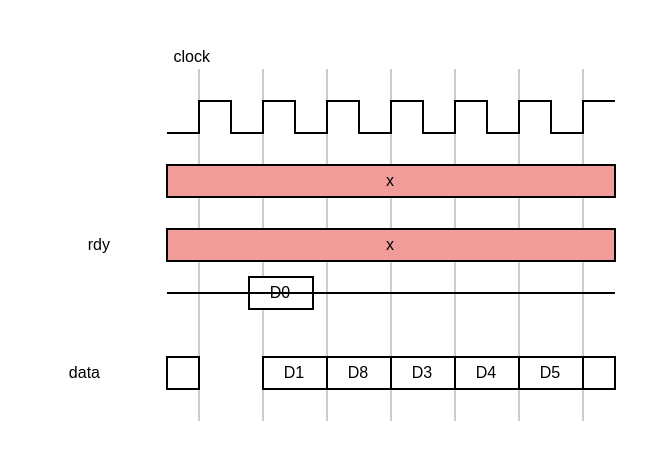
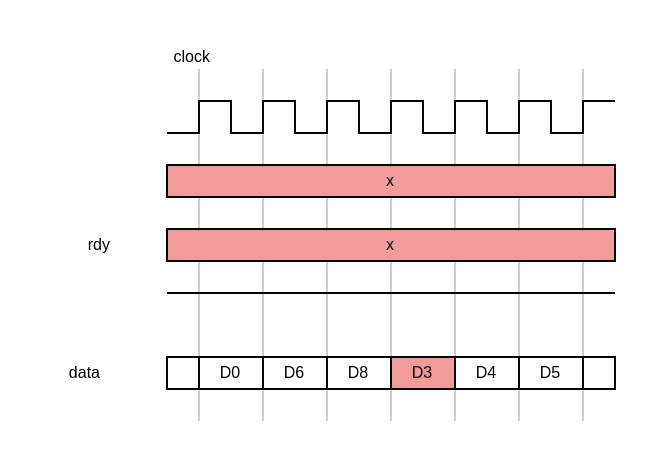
  <mxCell id="0" />
  <mxCell id="1" parent="0" />
  <mxCell id="2" value="" style="endArrow=none;html=1;rounded=0;fontSize=12;startSize=3;endSize=3;strokeColor=#CCCCCC;" parent="1" edge="1"><mxGeometry width="50" height="50" relative="1" as="geometry"><mxPoint x="99" y="210" as="sourcePoint" /><mxPoint x="99" y="34" as="targetPoint" /></mxGeometry></mxCell>
  <mxCell id="3" value="" style="endArrow=none;html=1;rounded=0;fontSize=12;startSize=3;endSize=3;strokeColor=#CCCCCC;" parent="1" edge="1"><mxGeometry width="50" height="50" relative="1" as="geometry"><mxPoint x="131" y="210" as="sourcePoint" /><mxPoint x="131" y="34" as="targetPoint" /></mxGeometry></mxCell>
  <mxCell id="4" value="" style="endArrow=none;html=1;rounded=0;fontSize=12;startSize=3;endSize=3;strokeColor=#CCCCCC;" parent="1" edge="1"><mxGeometry width="50" height="50" relative="1" as="geometry"><mxPoint x="163" y="210" as="sourcePoint" /><mxPoint x="163" y="34" as="targetPoint" /></mxGeometry></mxCell>
  <mxCell id="5" value="" style="endArrow=none;html=1;rounded=0;fontSize=12;startSize=3;endSize=3;strokeColor=#CCCCCC;" parent="1" edge="1"><mxGeometry width="50" height="50" relative="1" as="geometry"><mxPoint x="195" y="210" as="sourcePoint" /><mxPoint x="195" y="34" as="targetPoint" /></mxGeometry></mxCell>
  <mxCell id="6" value="" style="endArrow=none;html=1;rounded=0;fontSize=12;startSize=3;endSize=3;strokeColor=#CCCCCC;" parent="1" edge="1"><mxGeometry width="50" height="50" relative="1" as="geometry"><mxPoint x="227" y="210" as="sourcePoint" /><mxPoint x="227" y="34" as="targetPoint" /></mxGeometry></mxCell>
  <mxCell id="7" value="" style="endArrow=none;html=1;rounded=0;fontSize=12;startSize=3;endSize=3;strokeColor=#CCCCCC;" parent="1" edge="1"><mxGeometry width="50" height="50" relative="1" as="geometry"><mxPoint x="259" y="210" as="sourcePoint" /><mxPoint x="259" y="34" as="targetPoint" /></mxGeometry></mxCell>
  <mxCell id="8" value="" style="endArrow=none;html=1;rounded=0;fontSize=12;startSize=3;endSize=3;strokeColor=#CCCCCC;" parent="1" edge="1"><mxGeometry width="50" height="50" relative="1" as="geometry"><mxPoint x="291" y="210" as="sourcePoint" /><mxPoint x="291" y="34" as="targetPoint" /></mxGeometry></mxCell>
  <mxCell id="9" value="x" style="rounded=0;whiteSpace=wrap;html=1;fontSize=8;strokeColor=#000000;strokeWidth=1;fillColor=#F19C99;" parent="1" vertex="1"><mxGeometry x="83" y="82" width="224" height="16" as="geometry" /></mxCell>
- <mxCell id="10" value="D0" style="rounded=0;whiteSpace=wrap;html=1;fontSize=8;strokeColor=#000000;strokeWidth=1;fillColor=#FFFFFF;" parent="1" vertex="1"><mxGeometry x="124" y="138" width="32" height="16" as="geometry" /></mxCell>
- <mxCell id="11" value="D1" style="rounded=0;whiteSpace=wrap;html=1;fontSize=8;strokeColor=#000000;strokeWidth=1;fillColor=#FFFFFF;" parent="1" vertex="1"><mxGeometry x="131" y="178" width="32" height="16" as="geometry" /></mxCell>
+ <mxCell id="10" value="D0" style="rounded=0;whiteSpace=wrap;html=1;fontSize=8;strokeColor=#000000;strokeWidth=1;fillColor=#FFFFFF;" parent="1" vertex="1"><mxGeometry x="99" y="178" width="32" height="16" as="geometry" /></mxCell>
+ <mxCell id="11" value="D6" style="rounded=0;whiteSpace=wrap;html=1;fontSize=8;strokeColor=#000000;strokeWidth=1;fillColor=#FFFFFF;" parent="1" vertex="1"><mxGeometry x="131" y="178" width="32" height="16" as="geometry" /></mxCell>
  <mxCell id="12" value="D8" style="rounded=0;whiteSpace=wrap;html=1;fontSize=8;strokeColor=#000000;strokeWidth=1;fillColor=#FFFFFF;" parent="1" vertex="1"><mxGeometry x="163" y="178" width="32" height="16" as="geometry" /></mxCell>
- <mxCell id="13" value="D3" style="rounded=0;whiteSpace=wrap;html=1;fontSize=8;strokeColor=#000000;strokeWidth=1;fillColor=#FFFFFF;" parent="1" vertex="1"><mxGeometry x="195" y="178" width="32" height="16" as="geometry" /></mxCell>
+ <mxCell id="13" value="D3" style="rounded=0;whiteSpace=wrap;html=1;fontSize=8;strokeColor=#000000;strokeWidth=1;fillColor=#f19c99;" parent="1" vertex="1"><mxGeometry x="195" y="178" width="32" height="16" as="geometry" /></mxCell>
  <mxCell id="14" value="clock" style="text;html=1;strokeColor=none;fillColor=none;align=right;verticalAlign=middle;whiteSpace=wrap;rounded=0;fontSize=8;" parent="1" vertex="1"><mxGeometry x="75" y="20" width="32" height="16" as="geometry" /></mxCell>
  <mxCell id="15" value="data" style="text;html=1;strokeColor=none;fillColor=none;align=right;verticalAlign=middle;whiteSpace=wrap;rounded=0;fontSize=8;" parent="1" vertex="1"><mxGeometry x="20" y="178" width="32" height="16" as="geometry" /></mxCell>
  <mxCell id="16" value="" style="endArrow=none;html=1;rounded=0;fontSize=8;startSize=3;endSize=3;strokeColor=#000000;" parent="1" edge="1"><mxGeometry width="50" height="50" relative="1" as="geometry"><mxPoint x="83" y="66" as="sourcePoint" /><mxPoint x="307" y="50" as="targetPoint" /><Array as="points"><mxPoint x="99" y="66" /><mxPoint x="99" y="50" /><mxPoint x="115" y="50" /><mxPoint x="115" y="66" /><mxPoint x="131" y="66" /><mxPoint x="131" y="50" /><mxPoint x="147" y="50" /><mxPoint x="147" y="66" /><mxPoint x="163" y="66" /><mxPoint x="163" y="50" /><mxPoint x="179" y="50" /><mxPoint x="179" y="66" /><mxPoint x="195" y="66" /><mxPoint x="195" y="50" /><mxPoint x="211" y="50" /><mxPoint x="211" y="66" /><mxPoint x="227" y="66" /><mxPoint x="227" y="50" /><mxPoint x="243" y="50" /><mxPoint x="243" y="66" /><mxPoint x="259" y="66" /><mxPoint x="259" y="50" /><mxPoint x="275" y="50" /><mxPoint x="275" y="66" /><mxPoint x="291" y="66" /><mxPoint x="291" y="50" /></Array></mxGeometry></mxCell>
  <mxCell id="17" value="D4" style="rounded=0;whiteSpace=wrap;html=1;fontSize=8;strokeColor=#000000;strokeWidth=1;fillColor=#FFFFFF;" parent="1" vertex="1"><mxGeometry x="227" y="178" width="32" height="16" as="geometry" /></mxCell>
  <mxCell id="18" value="" style="rounded=0;whiteSpace=wrap;html=1;fontSize=8;strokeColor=#000000;strokeWidth=1;fillColor=#FFFFFF;" parent="1" vertex="1"><mxGeometry x="291" y="178" width="16" height="16" as="geometry" /></mxCell>
  <mxCell id="19" value="x" style="rounded=0;whiteSpace=wrap;html=1;fontSize=8;strokeColor=#000000;strokeWidth=1;fillColor=#F19C99;" parent="1" vertex="1"><mxGeometry x="83" y="114" width="224" height="16" as="geometry" /></mxCell>
  <mxCell id="20" value="rdy" style="text;html=1;strokeColor=none;fillColor=none;align=right;verticalAlign=middle;whiteSpace=wrap;rounded=0;fontSize=8;" parent="1" vertex="1"><mxGeometry x="25" y="114" width="32" height="16" as="geometry" /></mxCell>
  <mxCell id="21" value="" style="endArrow=none;html=1;rounded=0;" parent="1" edge="1"><mxGeometry width="50" height="50" relative="1" as="geometry"><mxPoint x="83" y="146" as="sourcePoint" /><mxPoint x="307" y="146" as="targetPoint" /></mxGeometry></mxCell>
  <mxCell id="22" value="" style="rounded=0;whiteSpace=wrap;html=1;fontSize=8;strokeColor=#000000;strokeWidth=1;fillColor=#FFFFFF;" parent="1" vertex="1"><mxGeometry x="83" y="178" width="16" height="16" as="geometry" /></mxCell>
  <mxCell id="23" value="D5" style="rounded=0;whiteSpace=wrap;html=1;fontSize=8;strokeColor=#000000;strokeWidth=1;fillColor=#FFFFFF;" parent="1" vertex="1"><mxGeometry x="259" y="178" width="32" height="16" as="geometry" /></mxCell>
